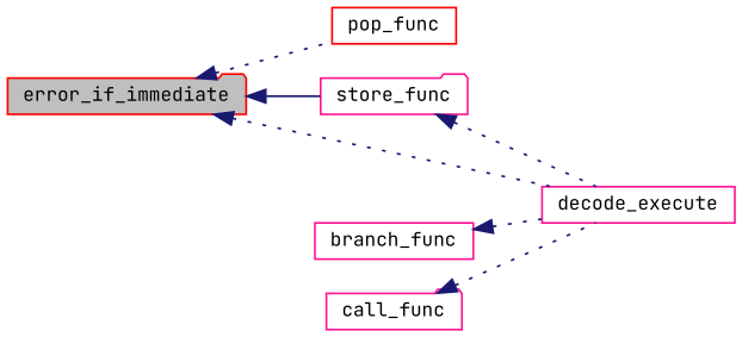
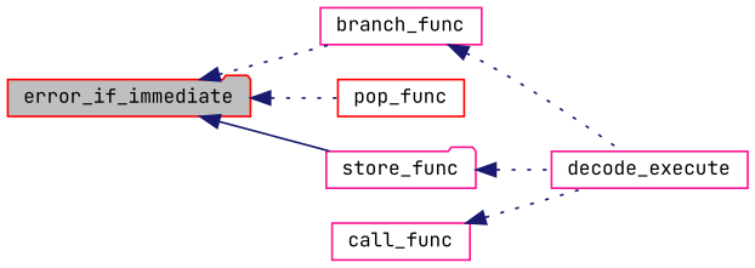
  digraph {
    fontname="JetBrains Mono"
    rankdir=LR
    node [color=deeppink fillcolor=white fontname="JetBrains Mono" fontsize=10 shape=box style=filled]
    edge [color=midnightblue dir=back fontname="JetBrains Mono" fontsize=10 labelfontname=FreeSans labelfontsize=10 style=dotted]
    n1 [color=red fillcolor=grey75 fontcolor=black height=0.2 label=error_if_immediate shape=folder width=0.4]
    n2 [height=0.2 label=branch_func width=0.4]
    n3 [color=red height=0.2 label=pop_func width=0.4]
    n4 [height=0.2 label=store_func shape=folder width=0.4]
    n5 [height=0.2 label=decode_execute width=0.4]
-   n6 [height=0.2 label=call_func shape=folder width=0.4]
-   n1 -> n5
+   n6 [height=0.2 label=call_func width=0.4]
+   n1 -> n2
    n1 -> n3
    n1 -> n4 [style=solid]
    n2 -> n5
    n4 -> n5
    n6 -> n5
  }
